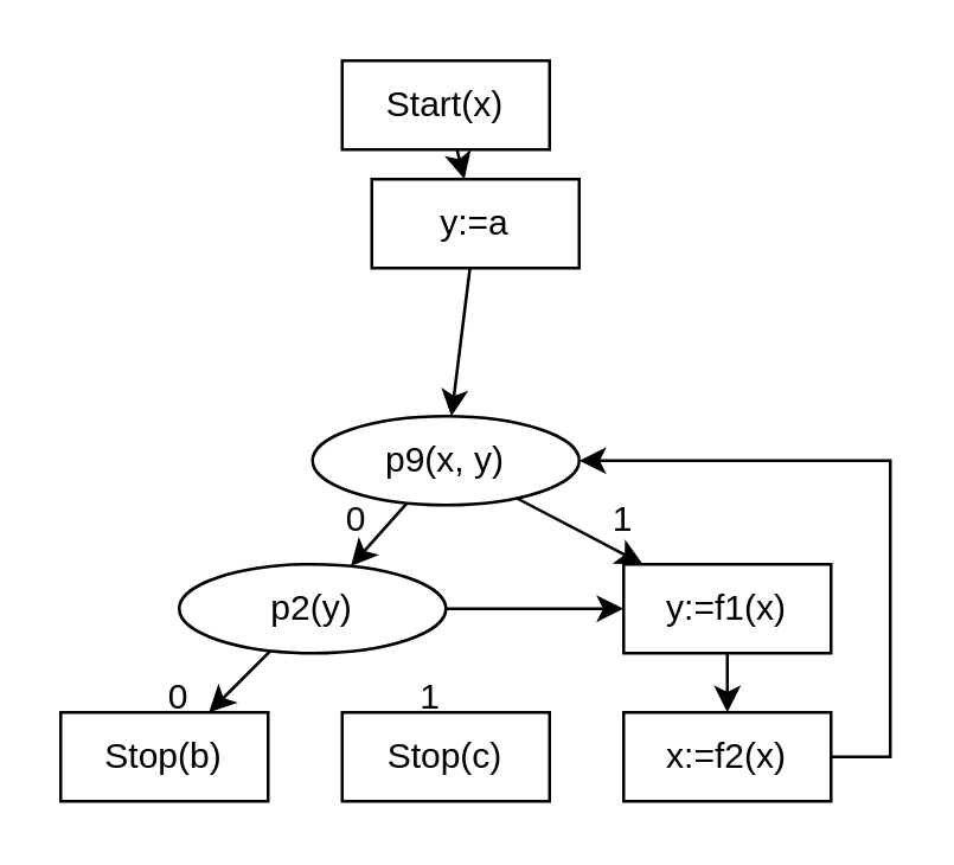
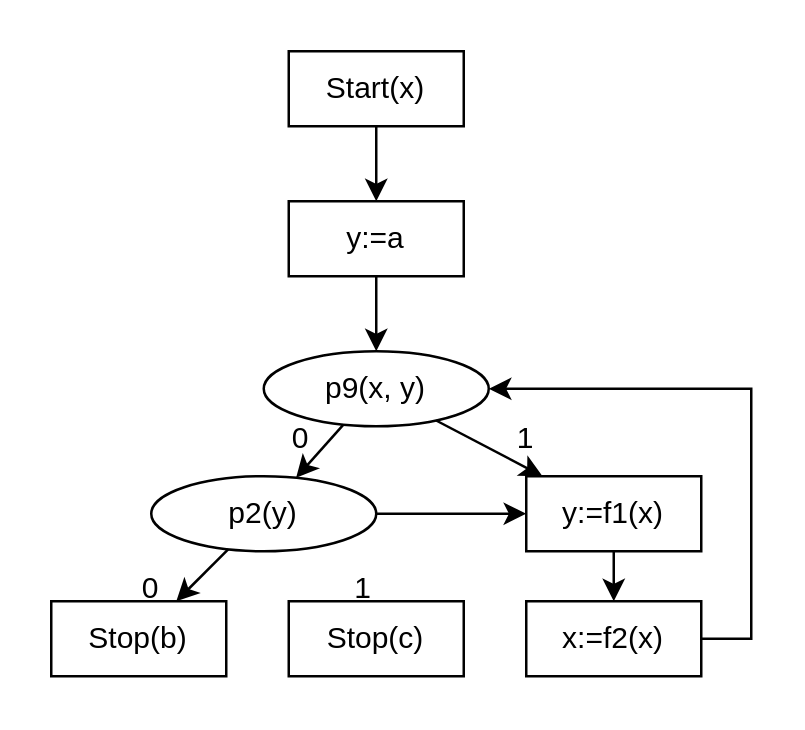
  <mxCell id="0" />
  <mxCell id="1" parent="0" />
  <mxCell id="2" value="Start(x)" style="rounded=0;whiteSpace=wrap;html=1;" vertex="1" parent="1"><mxGeometry x="115" y="20" width="70" height="30" as="geometry" /></mxCell>
- <mxCell id="3" value="y:=a" style="rounded=0;whiteSpace=wrap;html=1;" vertex="1" parent="1"><mxGeometry x="125" y="60" width="70" height="30" as="geometry" /></mxCell>
+ <mxCell id="3" value="y:=a" style="rounded=0;whiteSpace=wrap;html=1;" vertex="1" parent="1"><mxGeometry x="115" y="80" width="70" height="30" as="geometry" /></mxCell>
  <mxCell id="4" value="" style="endArrow=classic;html=1;rounded=0;startArrow=none;" edge="1" parent="1" source="2" target="3"><mxGeometry width="50" height="50" relative="1" as="geometry"><mxPoint x="332.172" y="587.927" as="sourcePoint" /><mxPoint x="271.536" y="622.18" as="targetPoint" /></mxGeometry></mxCell>
  <mxCell id="5" value="p9(x, y)" style="ellipse;whiteSpace=wrap;html=1;" vertex="1" parent="1"><mxGeometry x="105" y="140" width="90" height="30" as="geometry" /></mxCell>
  <mxCell id="6" value="" style="endArrow=classic;html=1;rounded=0;startArrow=none;" edge="1" parent="1" source="3" target="5"><mxGeometry width="50" height="50" relative="1" as="geometry"><mxPoint x="160" y="60" as="sourcePoint" /><mxPoint x="160" y="90" as="targetPoint" /></mxGeometry></mxCell>
  <mxCell id="7" value="x:=f2(x)" style="rounded=0;whiteSpace=wrap;html=1;" vertex="1" parent="1"><mxGeometry x="210" y="240" width="70" height="30" as="geometry" /></mxCell>
  <mxCell id="8" value="y:=f1(x)" style="rounded=0;whiteSpace=wrap;html=1;" vertex="1" parent="1"><mxGeometry x="210" y="190" width="70" height="30" as="geometry" /></mxCell>
  <mxCell id="9" value="" style="endArrow=classic;html=1;rounded=0;startArrow=none;" edge="1" parent="1" source="5" target="8"><mxGeometry width="50" height="50" relative="1" as="geometry"><mxPoint x="160" y="120" as="sourcePoint" /><mxPoint x="160" y="150" as="targetPoint" /></mxGeometry></mxCell>
  <mxCell id="10" value="" style="endArrow=classic;html=1;rounded=0;startArrow=none;" edge="1" parent="1" source="8" target="7"><mxGeometry width="50" height="50" relative="1" as="geometry"><mxPoint x="205" y="130" as="sourcePoint" /><mxPoint x="205" y="160" as="targetPoint" /></mxGeometry></mxCell>
  <mxCell id="11" value="" style="endArrow=classic;html=1;rounded=0;startArrow=none;" edge="1" parent="1" source="7" target="5"><mxGeometry width="50" height="50" relative="1" as="geometry"><mxPoint x="180" y="140" as="sourcePoint" /><mxPoint x="180" y="170" as="targetPoint" /><Array as="points"><mxPoint x="300" y="255" /><mxPoint x="300" y="155" /></Array></mxGeometry></mxCell>
  <mxCell id="12" value="" style="endArrow=classic;html=1;rounded=0;startArrow=none;" edge="1" parent="1" source="5" target="15"><mxGeometry width="50" height="50" relative="1" as="geometry"><mxPoint x="160" y="120" as="sourcePoint" /><mxPoint x="111.5" y="190" as="targetPoint" /></mxGeometry></mxCell>
  <mxCell id="13" value="1" style="text;html=1;strokeColor=none;fillColor=none;align=center;verticalAlign=middle;whiteSpace=wrap;rounded=0;" vertex="1" parent="1"><mxGeometry x="180" y="160" width="60" height="30" as="geometry" /></mxCell>
  <mxCell id="14" value="0" style="text;html=1;strokeColor=none;fillColor=none;align=center;verticalAlign=middle;whiteSpace=wrap;rounded=0;" vertex="1" parent="1"><mxGeometry x="90" y="160" width="60" height="30" as="geometry" /></mxCell>
  <mxCell id="15" value="p2(y)" style="ellipse;whiteSpace=wrap;html=1;" vertex="1" parent="1"><mxGeometry x="60" y="190" width="90" height="30" as="geometry" /></mxCell>
  <mxCell id="16" value="Stop(b)" style="rounded=0;whiteSpace=wrap;html=1;" vertex="1" parent="1"><mxGeometry x="20" y="240" width="70" height="30" as="geometry" /></mxCell>
  <mxCell id="17" value="Stop(c)" style="rounded=0;whiteSpace=wrap;html=1;" vertex="1" parent="1"><mxGeometry x="115" y="240" width="70" height="30" as="geometry" /></mxCell>
  <mxCell id="18" value="" style="endArrow=classic;html=1;rounded=0;startArrow=none;" edge="1" parent="1" source="15" target="8"><mxGeometry width="50" height="50" relative="1" as="geometry"><mxPoint x="160" y="60" as="sourcePoint" /><mxPoint x="160" y="90" as="targetPoint" /></mxGeometry></mxCell>
  <mxCell id="19" value="" style="endArrow=classic;html=1;rounded=0;startArrow=none;" edge="1" parent="1" source="15" target="16"><mxGeometry width="50" height="50" relative="1" as="geometry"><mxPoint x="170" y="70" as="sourcePoint" /><mxPoint x="170" y="100" as="targetPoint" /></mxGeometry></mxCell>
  <mxCell id="20" value="0" style="text;html=1;strokeColor=none;fillColor=none;align=center;verticalAlign=middle;whiteSpace=wrap;rounded=0;" vertex="1" parent="1"><mxGeometry x="30" y="220" width="60" height="30" as="geometry" /></mxCell>
  <mxCell id="21" value="1" style="text;html=1;strokeColor=none;fillColor=none;align=center;verticalAlign=middle;whiteSpace=wrap;rounded=0;" vertex="1" parent="1"><mxGeometry x="115" y="220" width="60" height="30" as="geometry" /></mxCell>
